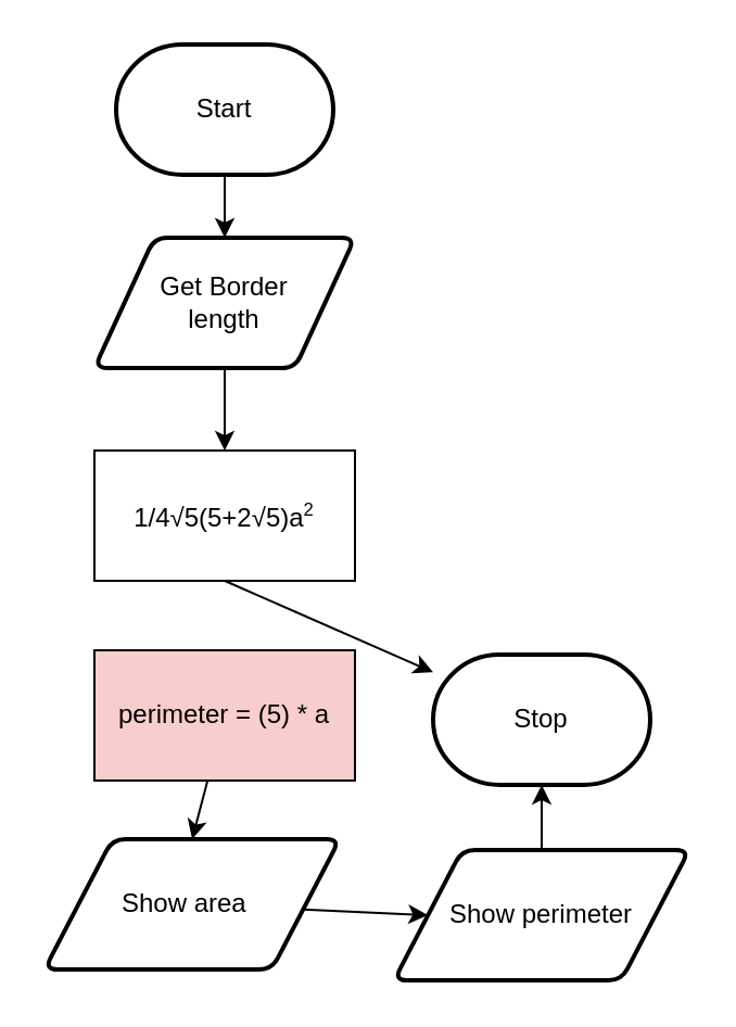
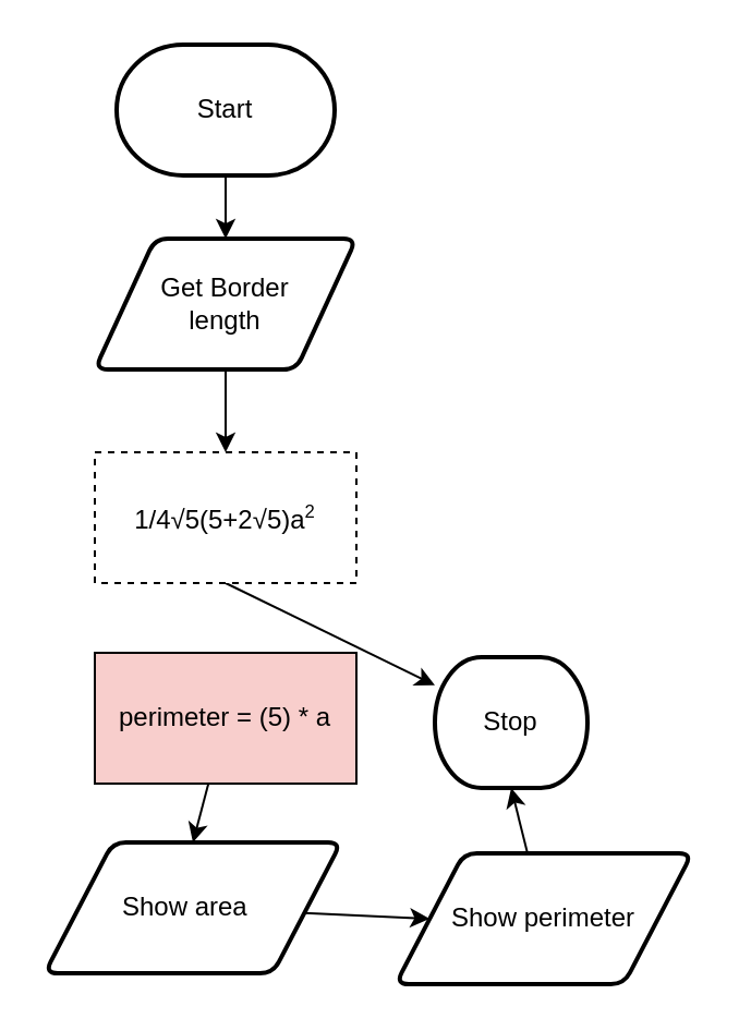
  <mxCell id="0" />
  <mxCell id="1" parent="0" />
  <mxCell id="2" style="edgeStyle=none;html=1;" parent="1" source="3" target="5" edge="1"><mxGeometry relative="1" as="geometry"><mxPoint x="203" y="109" as="targetPoint" /></mxGeometry></mxCell>
  <mxCell id="3" value="Start" style="strokeWidth=2;html=1;shape=mxgraph.flowchart.terminator;whiteSpace=wrap;" parent="1" vertex="1"><mxGeometry x="53" y="20" width="100" height="60" as="geometry" /></mxCell>
  <mxCell id="4" style="edgeStyle=none;html=1;entryX=0.5;entryY=0;entryDx=0;entryDy=0;" parent="1" source="5" target="10" edge="1"><mxGeometry relative="1" as="geometry"><mxPoint x="103" y="204" as="targetPoint" /></mxGeometry></mxCell>
  <mxCell id="5" value="Get Border &lt;br&gt;length" style="shape=parallelogram;html=1;strokeWidth=2;perimeter=parallelogramPerimeter;whiteSpace=wrap;rounded=1;arcSize=12;size=0.23;" parent="1" vertex="1"><mxGeometry x="43" y="109" width="120" height="60" as="geometry" /></mxCell>
  <mxCell id="6" style="edgeStyle=none;html=1;exitX=0.5;exitY=1;exitDx=0;exitDy=0;" parent="1" source="10" target="9" edge="1"><mxGeometry relative="1" as="geometry"><mxPoint x="233" y="219" as="targetPoint" /><mxPoint x="103" y="264" as="sourcePoint" /></mxGeometry></mxCell>
  <mxCell id="7" style="edgeStyle=none;html=1;entryX=0.5;entryY=0;entryDx=0;entryDy=0;" edge="1" parent="1" source="8" target="12"><mxGeometry relative="1" as="geometry" /></mxCell>
  <mxCell id="8" value="&lt;span&gt;perimeter = (5) * a&lt;/span&gt;" style="rounded=0;whiteSpace=wrap;html=1;fillColor=#f8cecc;" parent="1" vertex="1"><mxGeometry x="43" y="299" width="120" height="60" as="geometry" /></mxCell>
- <mxCell id="9" value="Stop" style="strokeWidth=2;html=1;shape=mxgraph.flowchart.terminator;whiteSpace=wrap;" parent="1" vertex="1"><mxGeometry x="199" y="301" width="100" height="60" as="geometry" /></mxCell>
- <mxCell id="10" value="1/4√5(5+2√5)a&lt;span style=&quot;font-size: 10px&quot;&gt;&lt;sup&gt;2&lt;/sup&gt;&lt;/span&gt;" style="rounded=0;whiteSpace=wrap;html=1;" parent="1" vertex="1"><mxGeometry x="43" y="207" width="120" height="60" as="geometry" /></mxCell>
+ <mxCell id="9" value="Stop" style="strokeWidth=2;html=1;shape=mxgraph.flowchart.terminator;whiteSpace=wrap;" parent="1" vertex="1"><mxGeometry x="199" y="301" width="70" height="60" as="geometry" /></mxCell>
+ <mxCell id="10" value="1/4√5(5+2√5)a&lt;span style=&quot;font-size: 10px&quot;&gt;&lt;sup&gt;2&lt;/sup&gt;&lt;/span&gt;" style="rounded=0;whiteSpace=wrap;html=1;dashed=1;" parent="1" vertex="1"><mxGeometry x="43" y="207" width="120" height="60" as="geometry" /></mxCell>
  <mxCell id="11" style="edgeStyle=none;html=1;entryX=0;entryY=0.5;entryDx=0;entryDy=0;" edge="1" parent="1" source="12" target="14"><mxGeometry relative="1" as="geometry" /></mxCell>
  <mxCell id="12" value="Show area&amp;nbsp;&amp;nbsp;" style="shape=parallelogram;html=1;strokeWidth=2;perimeter=parallelogramPerimeter;whiteSpace=wrap;rounded=1;arcSize=12;size=0.23;" vertex="1" parent="1"><mxGeometry x="20" y="386" width="136" height="60" as="geometry" /></mxCell>
  <mxCell id="13" style="edgeStyle=none;html=1;entryX=0.5;entryY=1;entryDx=0;entryDy=0;entryPerimeter=0;" edge="1" parent="1" source="14" target="9"><mxGeometry relative="1" as="geometry" /></mxCell>
  <mxCell id="14" value="Show perimeter" style="shape=parallelogram;html=1;strokeWidth=2;perimeter=parallelogramPerimeter;whiteSpace=wrap;rounded=1;arcSize=12;size=0.23;" vertex="1" parent="1"><mxGeometry x="181" y="391" width="136" height="60" as="geometry" /></mxCell>
